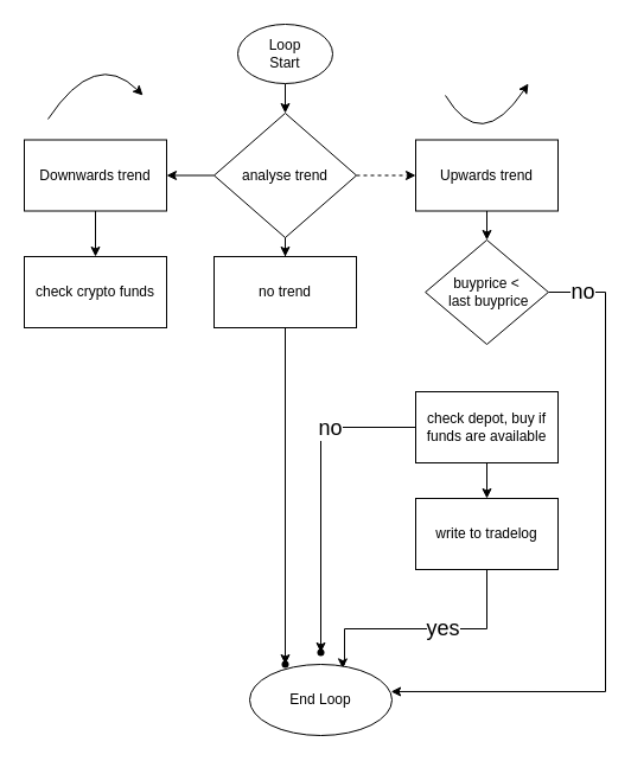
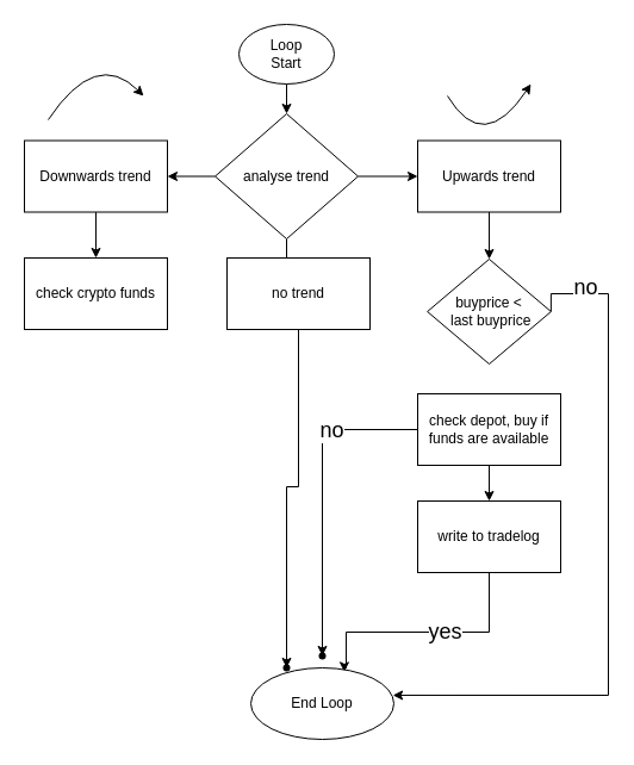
  <mxCell id="0" />
  <mxCell id="1" parent="0" />
  <mxCell id="2" value="" style="edgeStyle=orthogonalEdgeStyle;rounded=0;orthogonalLoop=1;jettySize=auto;html=1;entryX=0.993;entryY=0.383;entryDx=0;entryDy=0;entryPerimeter=0;exitX=1;exitY=0.5;exitDx=0;exitDy=0;" edge="1" parent="1" source="4" target="24"><mxGeometry relative="1" as="geometry"><mxPoint x="410" y="580" as="targetPoint" /><Array as="points"><mxPoint x="510" y="246" /><mxPoint x="510" y="583" /></Array></mxGeometry></mxCell>
  <mxCell id="3" value="no" style="edgeLabel;html=1;align=center;verticalAlign=middle;resizable=0;points=[];fontSize=18;" vertex="1" connectable="0" parent="2"><mxGeometry x="0.295" y="3" relative="1" as="geometry"><mxPoint x="-23" y="-318" as="offset" /></mxGeometry></mxCell>
- <mxCell id="4" value="buyprice &amp;lt;&lt;br&gt;&amp;nbsp;last buyprice" style="rhombus;whiteSpace=wrap;html=1;" vertex="1" parent="1"><mxGeometry x="358.13" y="202" width="103.75" height="88" as="geometry" /></mxCell>
+ <mxCell id="4" value="buyprice &amp;lt;&lt;br&gt;&amp;nbsp;last buyprice" style="rhombus;whiteSpace=wrap;html=1;" vertex="1" parent="1"><mxGeometry x="358.13" y="217" width="103.75" height="88" as="geometry" /></mxCell>
  <mxCell id="5" value="" style="edgeStyle=orthogonalEdgeStyle;rounded=0;orthogonalLoop=1;jettySize=auto;html=1;" edge="1" parent="1" source="8" target="23"><mxGeometry relative="1" as="geometry" /></mxCell>
  <mxCell id="6" value="" style="edgeStyle=orthogonalEdgeStyle;rounded=0;orthogonalLoop=1;jettySize=auto;html=1;fontSize=18;" edge="1" parent="1" source="8" target="29"><mxGeometry relative="1" as="geometry" /></mxCell>
  <mxCell id="7" value="no" style="edgeLabel;html=1;align=center;verticalAlign=middle;resizable=0;points=[];fontSize=18;" vertex="1" connectable="0" parent="6"><mxGeometry x="-0.459" relative="1" as="geometry"><mxPoint as="offset" /></mxGeometry></mxCell>
  <mxCell id="8" value="check depot, buy if funds are available" style="whiteSpace=wrap;html=1;" vertex="1" parent="1"><mxGeometry x="350" y="330" width="120" height="60" as="geometry" /></mxCell>
  <mxCell id="9" value="" style="edgeStyle=orthogonalEdgeStyle;rounded=0;orthogonalLoop=1;jettySize=auto;html=1;" edge="1" parent="1" source="10" target="14"><mxGeometry relative="1" as="geometry" /></mxCell>
  <mxCell id="10" value="Loop &lt;br&gt;Start" style="ellipse;whiteSpace=wrap;html=1;" vertex="1" parent="1"><mxGeometry x="200" y="20" width="80" height="50" as="geometry" /></mxCell>
  <mxCell id="11" value="" style="edgeStyle=orthogonalEdgeStyle;rounded=0;orthogonalLoop=1;jettySize=auto;html=1;" edge="1" parent="1" source="14" target="16"><mxGeometry relative="1" as="geometry" /></mxCell>
- <mxCell id="12" value="" style="edgeStyle=orthogonalEdgeStyle;rounded=0;orthogonalLoop=1;jettySize=auto;html=1;dashed=1;" edge="1" parent="1" source="14" target="18"><mxGeometry relative="1" as="geometry" /></mxCell>
+ <mxCell id="12" value="" style="edgeStyle=orthogonalEdgeStyle;rounded=0;orthogonalLoop=1;jettySize=auto;html=1;" edge="1" parent="1" source="14" target="18"><mxGeometry relative="1" as="geometry" /></mxCell>
  <mxCell id="13" value="" style="edgeStyle=orthogonalEdgeStyle;rounded=0;orthogonalLoop=1;jettySize=auto;html=1;" edge="1" parent="1" source="14" target="20"><mxGeometry relative="1" as="geometry" /></mxCell>
  <mxCell id="14" value="analyse trend" style="rhombus;whiteSpace=wrap;html=1;" vertex="1" parent="1"><mxGeometry x="180" y="95" width="120" height="105" as="geometry" /></mxCell>
  <mxCell id="15" value="" style="edgeStyle=orthogonalEdgeStyle;rounded=0;orthogonalLoop=1;jettySize=auto;html=1;fontSize=18;" edge="1" parent="1" source="16" target="28"><mxGeometry relative="1" as="geometry" /></mxCell>
  <mxCell id="16" value="Downwards trend" style="whiteSpace=wrap;html=1;" vertex="1" parent="1"><mxGeometry x="20" y="117.5" width="120" height="60" as="geometry" /></mxCell>
  <mxCell id="17" value="" style="edgeStyle=orthogonalEdgeStyle;rounded=0;orthogonalLoop=1;jettySize=auto;html=1;" edge="1" parent="1" source="18" target="4"><mxGeometry relative="1" as="geometry" /></mxCell>
  <mxCell id="18" value="Upwards trend" style="rounded=0;whiteSpace=wrap;html=1;" vertex="1" parent="1"><mxGeometry x="350" y="117.5" width="120" height="60" as="geometry" /></mxCell>
  <mxCell id="19" value="" style="edgeStyle=orthogonalEdgeStyle;rounded=0;orthogonalLoop=1;jettySize=auto;html=1;fontSize=18;" edge="1" parent="1" source="20" target="27"><mxGeometry relative="1" as="geometry" /></mxCell>
- <mxCell id="20" value="no trend" style="rounded=0;whiteSpace=wrap;html=1;" vertex="1" parent="1"><mxGeometry x="180" y="216" width="120" height="60" as="geometry" /></mxCell>
+ <mxCell id="20" value="no trend" style="rounded=0;whiteSpace=wrap;html=1;" vertex="1" parent="1"><mxGeometry x="190" y="216" width="120" height="60" as="geometry" /></mxCell>
  <mxCell id="21" value="" style="edgeStyle=orthogonalEdgeStyle;rounded=0;orthogonalLoop=1;jettySize=auto;html=1;entryX=0.653;entryY=0.057;entryDx=0;entryDy=0;entryPerimeter=0;" edge="1" parent="1" source="23" target="24"><mxGeometry relative="1" as="geometry"><Array as="points"><mxPoint x="290" y="530" /><mxPoint x="290" y="560" /><mxPoint x="288" y="560" /></Array></mxGeometry></mxCell>
  <mxCell id="22" value="yes" style="edgeLabel;html=1;align=center;verticalAlign=middle;resizable=0;points=[];fontSize=18;" vertex="1" connectable="0" parent="21"><mxGeometry x="-0.138" y="-1" relative="1" as="geometry"><mxPoint as="offset" /></mxGeometry></mxCell>
  <mxCell id="23" value="write to tradelog" style="whiteSpace=wrap;html=1;" vertex="1" parent="1"><mxGeometry x="350" y="420" width="120" height="60" as="geometry" /></mxCell>
  <mxCell id="24" value="End Loop" style="ellipse;whiteSpace=wrap;html=1;" vertex="1" parent="1"><mxGeometry x="210" y="560" width="120" height="60" as="geometry" /></mxCell>
  <mxCell id="25" value="" style="curved=1;endArrow=classic;html=1;fontSize=18;" edge="1" parent="1"><mxGeometry width="50" height="50" relative="1" as="geometry"><mxPoint x="40" y="100" as="sourcePoint" /><mxPoint x="120" y="80" as="targetPoint" /><Array as="points"><mxPoint x="80" y="40" /></Array></mxGeometry></mxCell>
  <mxCell id="26" value="" style="curved=1;endArrow=classic;html=1;fontSize=18;" edge="1" parent="1"><mxGeometry width="50" height="50" relative="1" as="geometry"><mxPoint x="375" y="80" as="sourcePoint" /><mxPoint x="445" y="70" as="targetPoint" /><Array as="points"><mxPoint x="405" y="130" /></Array></mxGeometry></mxCell>
  <mxCell id="27" value="" style="shape=waypoint;size=6;pointerEvents=1;points=[];fillColor=#ffffff;resizable=0;rotatable=0;perimeter=centerPerimeter;snapToPoint=1;rounded=0;" vertex="1" parent="1"><mxGeometry x="220" y="540" width="40" height="40" as="geometry" /></mxCell>
  <mxCell id="28" value="check crypto funds" style="whiteSpace=wrap;html=1;" vertex="1" parent="1"><mxGeometry x="20" y="216" width="120" height="60" as="geometry" /></mxCell>
  <mxCell id="29" value="" style="shape=waypoint;size=6;pointerEvents=1;points=[];fillColor=#ffffff;resizable=0;rotatable=0;perimeter=centerPerimeter;snapToPoint=1;" vertex="1" parent="1"><mxGeometry x="250" y="530" width="40" height="40" as="geometry" /></mxCell>
